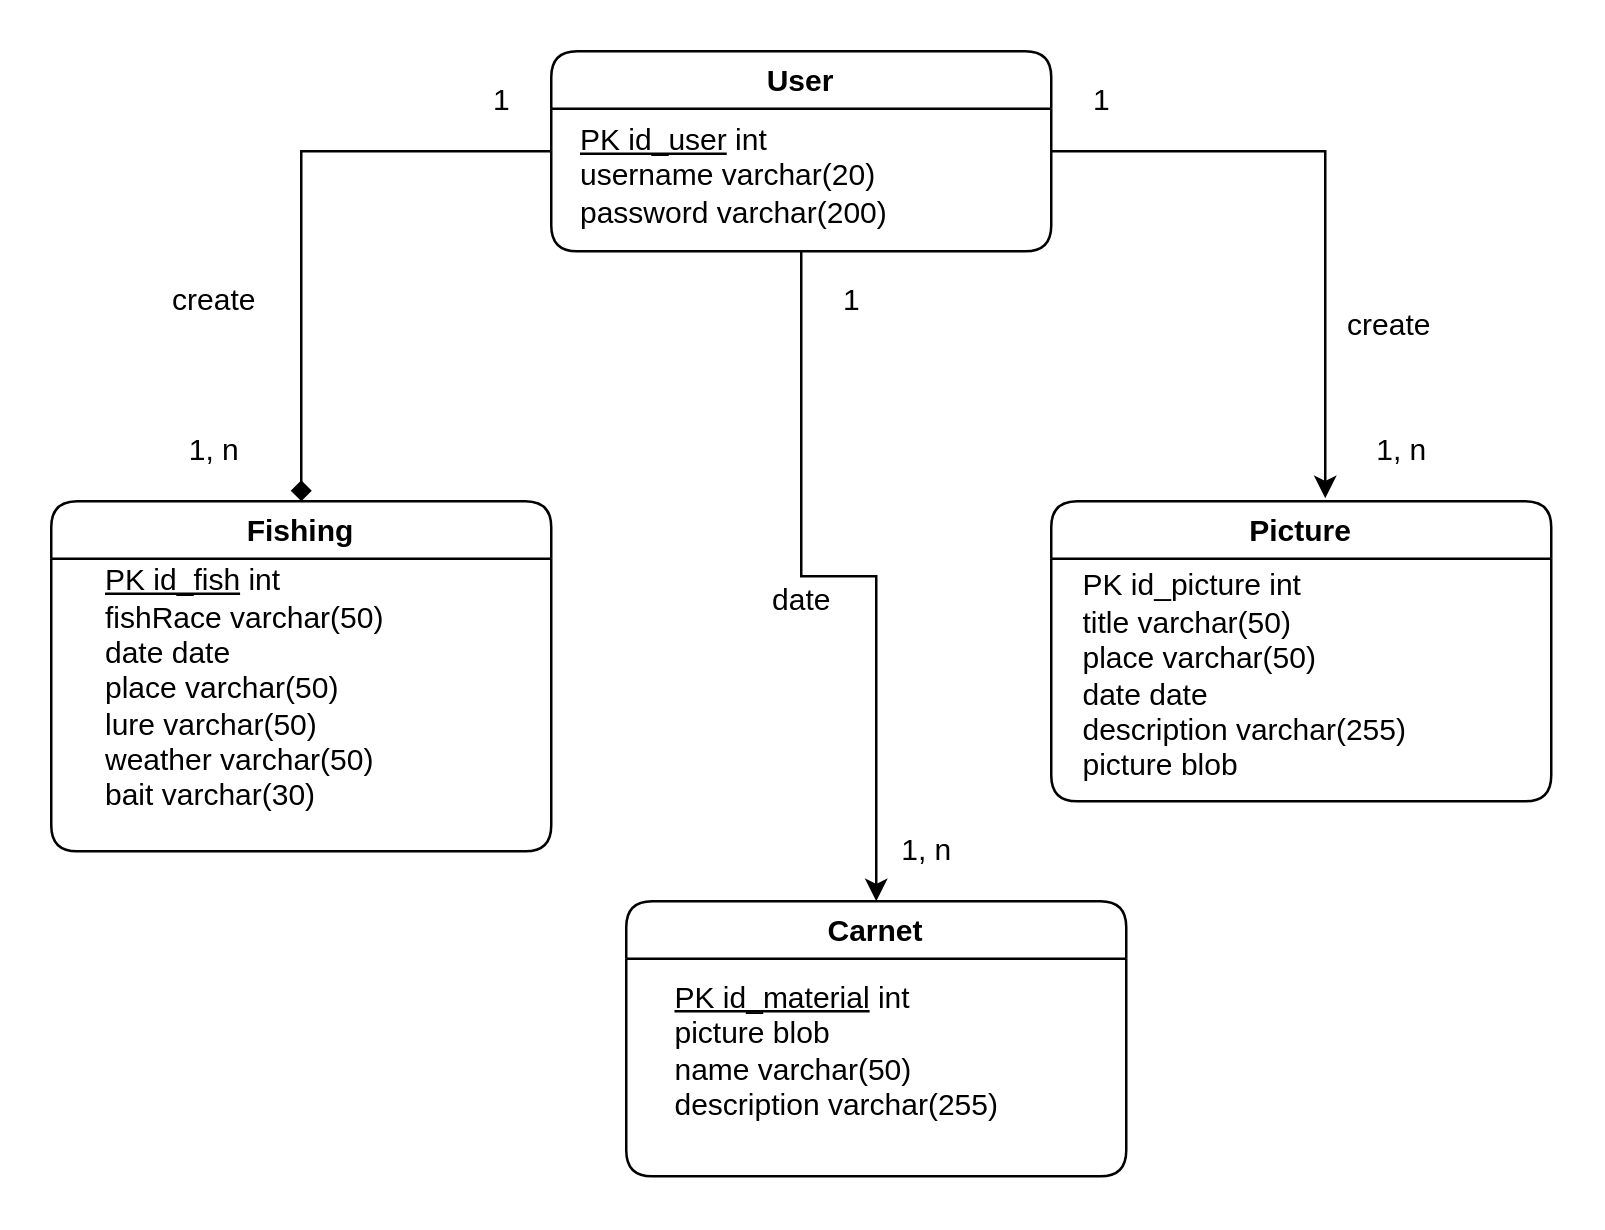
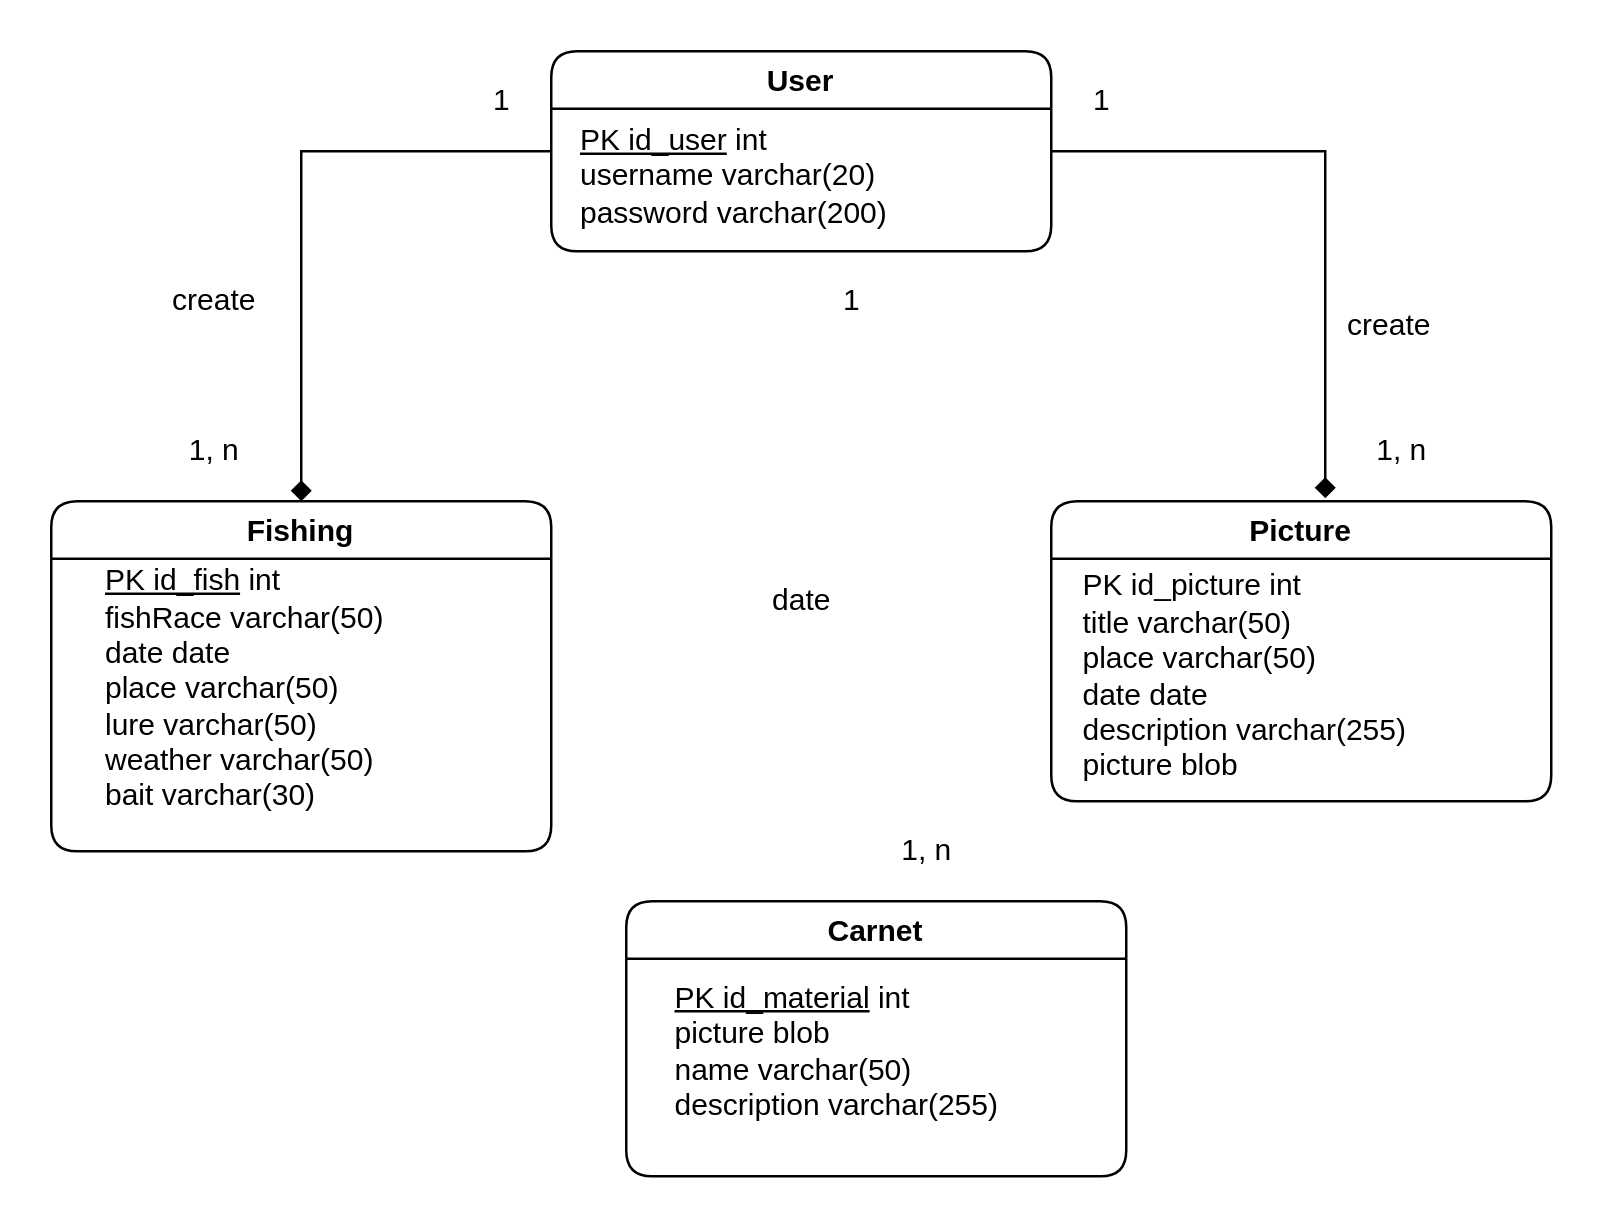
  <mxCell id="0" />
  <mxCell id="1" parent="0" />
  <mxCell id="2" value="Picture" style="swimlane;rounded=1;" parent="1" vertex="1"><mxGeometry x="420" y="200" width="200" height="120" as="geometry" /></mxCell>
  <mxCell id="3" value="PK id_picture int&lt;br&gt;title varchar(50)&lt;br&gt;place varchar(50)&lt;br&gt;date date&lt;br&gt;description varchar(255)&lt;br&gt;picture blob" style="text;html=1;align=left;verticalAlign=middle;resizable=0;points=[];autosize=1;strokeColor=none;fillColor=none;" parent="2" vertex="1"><mxGeometry x="11" y="25" width="150" height="90" as="geometry" /></mxCell>
- <mxCell id="4" style="edgeStyle=orthogonalEdgeStyle;rounded=0;orthogonalLoop=1;jettySize=auto;html=1;entryX=0.548;entryY=-0.01;entryDx=0;entryDy=0;entryPerimeter=0;" parent="1" source="7" target="2" edge="1"><mxGeometry relative="1" as="geometry"><Array as="points"><mxPoint x="530" y="60" /></Array></mxGeometry></mxCell>
+ <mxCell id="4" style="edgeStyle=orthogonalEdgeStyle;rounded=0;orthogonalLoop=1;jettySize=auto;html=1;entryX=0.548;entryY=-0.01;entryDx=0;entryDy=0;entryPerimeter=0;endArrow=diamond;" parent="1" source="7" target="2" edge="1"><mxGeometry relative="1" as="geometry"><Array as="points"><mxPoint x="530" y="60" /></Array></mxGeometry></mxCell>
  <mxCell id="5" style="edgeStyle=orthogonalEdgeStyle;rounded=0;orthogonalLoop=1;jettySize=auto;html=1;entryX=0.5;entryY=0;entryDx=0;entryDy=0;endArrow=diamond;" parent="1" source="7" target="9" edge="1"><mxGeometry relative="1" as="geometry"><mxPoint x="120" y="140" as="targetPoint" /><Array as="points"><mxPoint x="120" y="60" /></Array></mxGeometry></mxCell>
- <mxCell id="6" style="edgeStyle=orthogonalEdgeStyle;rounded=0;orthogonalLoop=1;jettySize=auto;html=1;entryX=0.5;entryY=0;entryDx=0;entryDy=0;" parent="1" source="7" target="17" edge="1"><mxGeometry relative="1" as="geometry" /></mxCell>
  <mxCell id="7" value="User" style="swimlane;rounded=1;" parent="1" vertex="1"><mxGeometry x="220" y="20" width="200" height="80" as="geometry" /></mxCell>
  <mxCell id="8" value="&lt;u&gt;PK id_user&lt;/u&gt; int&lt;br&gt;username varchar(20)&lt;br&gt;password varchar(200)" style="text;html=1;align=left;verticalAlign=middle;resizable=0;points=[];autosize=1;strokeColor=none;fillColor=none;rounded=1;" parent="7" vertex="1"><mxGeometry x="10" y="25" width="140" height="50" as="geometry" /></mxCell>
  <mxCell id="9" value="Fishing" style="swimlane;rounded=1;" parent="1" vertex="1"><mxGeometry x="20" y="200" width="200" height="140" as="geometry"><mxRectangle x="100" y="320" width="60" height="23" as="alternateBounds" /></mxGeometry></mxCell>
  <mxCell id="10" value="&lt;u&gt;PK id_fish&lt;/u&gt; int&lt;br&gt;fishRace varchar(50)&lt;br&gt;date date&lt;br&gt;place varchar(50)&lt;br&gt;lure varchar(50)&lt;br&gt;weather varchar(50)&lt;br&gt;bait varchar(30)" style="text;html=1;align=left;verticalAlign=middle;resizable=0;points=[];autosize=1;strokeColor=none;fillColor=none;" parent="9" vertex="1"><mxGeometry x="20" y="25" width="130" height="100" as="geometry" /></mxCell>
  <mxCell id="11" value="create" style="text;html=1;align=center;verticalAlign=middle;resizable=0;points=[];autosize=1;strokeColor=none;fillColor=none;" parent="1" vertex="1"><mxGeometry x="530" y="120" width="50" height="20" as="geometry" /></mxCell>
  <mxCell id="12" value="1" style="text;html=1;align=center;verticalAlign=middle;resizable=0;points=[];autosize=1;strokeColor=none;fillColor=none;" parent="1" vertex="1"><mxGeometry x="430" y="30" width="20" height="20" as="geometry" /></mxCell>
  <mxCell id="13" value="1" style="text;html=1;align=center;verticalAlign=middle;resizable=0;points=[];autosize=1;strokeColor=none;fillColor=none;" parent="1" vertex="1"><mxGeometry x="190" y="30" width="20" height="20" as="geometry" /></mxCell>
  <mxCell id="14" value="create" style="text;html=1;align=center;verticalAlign=middle;resizable=0;points=[];autosize=1;strokeColor=none;fillColor=none;" parent="1" vertex="1"><mxGeometry x="60" y="110" width="50" height="20" as="geometry" /></mxCell>
  <mxCell id="15" value="1, n" style="text;html=1;align=center;verticalAlign=middle;resizable=0;points=[];autosize=1;strokeColor=none;fillColor=none;" parent="1" vertex="1"><mxGeometry x="65" y="170" width="40" height="20" as="geometry" /></mxCell>
  <mxCell id="16" value="1, n" style="text;html=1;align=center;verticalAlign=middle;resizable=0;points=[];autosize=1;strokeColor=none;fillColor=none;" parent="1" vertex="1"><mxGeometry x="540" y="170" width="40" height="20" as="geometry" /></mxCell>
  <mxCell id="17" value="Carnet" style="swimlane;rounded=1;" parent="1" vertex="1"><mxGeometry x="250" y="360" width="200" height="110" as="geometry" /></mxCell>
  <mxCell id="18" value="&lt;div style=&quot;text-align: left;&quot;&gt;&lt;span style=&quot;background-color: initial;&quot;&gt;&lt;u&gt;PK id_material&lt;/u&gt; int&lt;/span&gt;&lt;/div&gt;&lt;div style=&quot;text-align: left;&quot;&gt;&lt;span style=&quot;background-color: initial;&quot;&gt;picture blob&lt;/span&gt;&lt;/div&gt;&lt;div style=&quot;text-align: left;&quot;&gt;&lt;span style=&quot;background-color: initial;&quot;&gt;name varchar(50)&lt;/span&gt;&lt;/div&gt;&lt;div style=&quot;text-align: left;&quot;&gt;&lt;span style=&quot;background-color: initial;&quot;&gt;description varchar(255)&lt;/span&gt;&lt;/div&gt;" style="text;html=1;align=center;verticalAlign=middle;resizable=0;points=[];autosize=1;strokeColor=none;fillColor=none;" parent="17" vertex="1"><mxGeometry x="9" y="30" width="150" height="60" as="geometry" /></mxCell>
  <mxCell id="19" value="date" style="text;html=1;align=center;verticalAlign=middle;resizable=0;points=[];autosize=1;strokeColor=none;fillColor=none;" parent="1" vertex="1"><mxGeometry x="290" y="230" width="60" height="20" as="geometry" /></mxCell>
  <mxCell id="20" value="1" style="text;html=1;align=center;verticalAlign=middle;resizable=0;points=[];autosize=1;strokeColor=none;fillColor=none;" parent="1" vertex="1"><mxGeometry x="330" y="110" width="20" height="20" as="geometry" /></mxCell>
  <mxCell id="21" value="1, n" style="text;html=1;align=center;verticalAlign=middle;resizable=0;points=[];autosize=1;strokeColor=none;fillColor=none;" parent="1" vertex="1"><mxGeometry x="350" y="330" width="40" height="20" as="geometry" /></mxCell>
